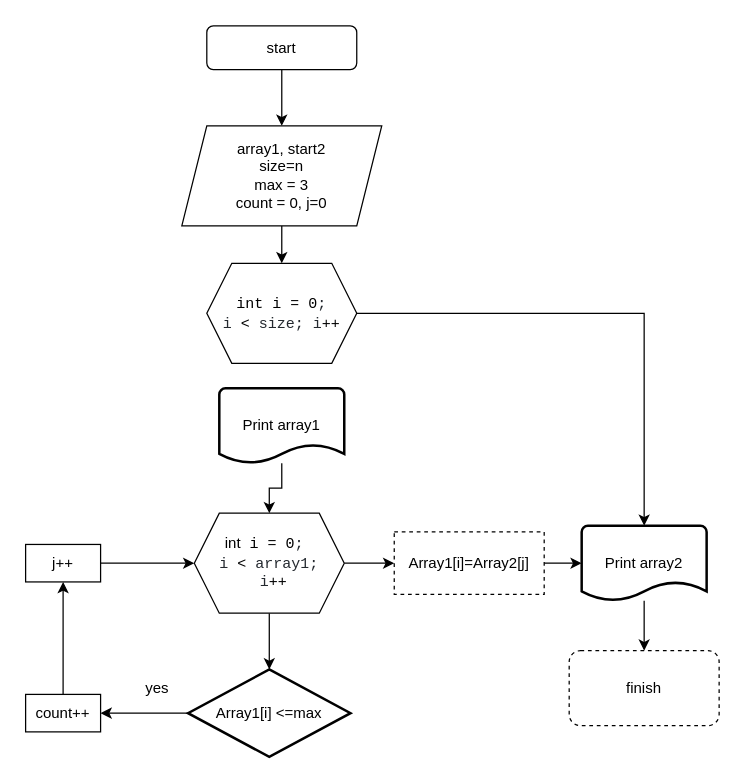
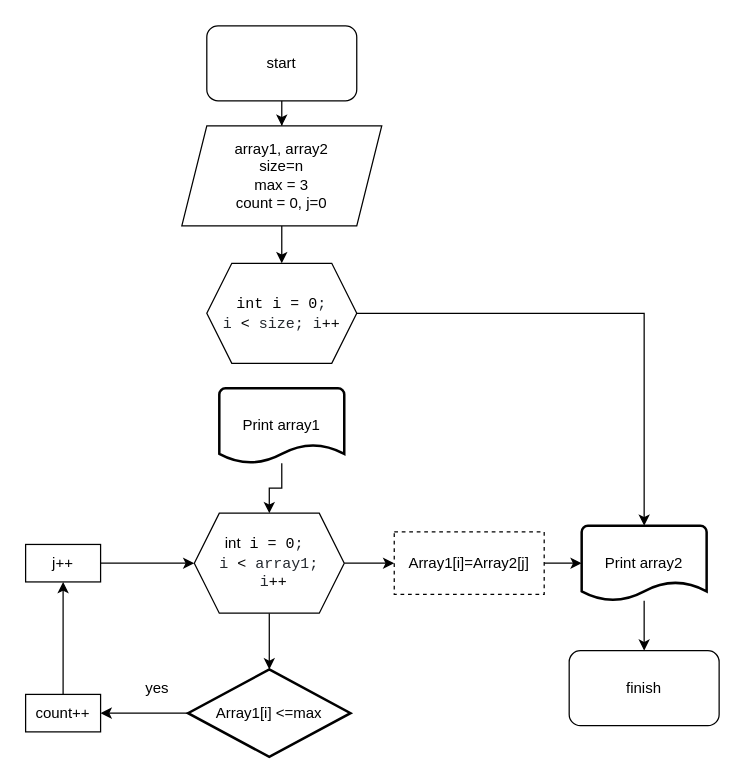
  <mxCell id="0" />
  <mxCell id="1" parent="0" />
  <mxCell id="2" value="" style="edgeStyle=orthogonalEdgeStyle;rounded=0;orthogonalLoop=1;jettySize=auto;html=1;" edge="1" parent="1" source="3" target="5"><mxGeometry relative="1" as="geometry" /></mxCell>
- <mxCell id="3" value="start" style="rounded=1;whiteSpace=wrap;html=1;" vertex="1" parent="1"><mxGeometry x="165" y="20" width="120" height="35" as="geometry" /></mxCell>
+ <mxCell id="3" value="start" style="rounded=1;whiteSpace=wrap;html=1;" vertex="1" parent="1"><mxGeometry x="165" y="20" width="120" height="60" as="geometry" /></mxCell>
  <mxCell id="4" value="" style="edgeStyle=orthogonalEdgeStyle;rounded=0;orthogonalLoop=1;jettySize=auto;html=1;" edge="1" parent="1" source="5" target="7"><mxGeometry relative="1" as="geometry" /></mxCell>
- <mxCell id="5" value="array1, start2&lt;br&gt;size=n&lt;br&gt;max = 3&lt;br&gt;count = 0, j=0" style="shape=parallelogram;perimeter=parallelogramPerimeter;whiteSpace=wrap;html=1;fixedSize=1;" vertex="1" parent="1"><mxGeometry x="145" y="100" width="160" height="80" as="geometry" /></mxCell>
+ <mxCell id="5" value="array1, array2&lt;br&gt;size=n&lt;br&gt;max = 3&lt;br&gt;count = 0, j=0" style="shape=parallelogram;perimeter=parallelogramPerimeter;whiteSpace=wrap;html=1;fixedSize=1;" vertex="1" parent="1"><mxGeometry x="145" y="100" width="160" height="80" as="geometry" /></mxCell>
  <mxCell id="6" value="" style="edgeStyle=orthogonalEdgeStyle;rounded=0;orthogonalLoop=1;jettySize=auto;html=1;" edge="1" parent="1" source="7" target="21"><mxGeometry relative="1" as="geometry" /></mxCell>
  <mxCell id="7" value="&lt;span style=&quot;box-sizing: border-box; color: var(--color-prettylights-syntax-keyword); font-family: ui-monospace, SFMono-Regular, &amp;quot;SF Mono&amp;quot;, Menlo, Consolas, &amp;quot;Liberation Mono&amp;quot;, monospace; text-align: start; background-color: rgb(255, 255, 255);&quot; class=&quot;pl-k&quot;&gt;int&lt;/span&gt;&lt;span style=&quot;color: rgb(36, 41, 47); font-family: ui-monospace, SFMono-Regular, &amp;quot;SF Mono&amp;quot;, Menlo, Consolas, &amp;quot;Liberation Mono&amp;quot;, monospace; text-align: start; background-color: rgb(255, 255, 255);&quot;&gt; &lt;/span&gt;&lt;span style=&quot;box-sizing: border-box; color: var(--color-prettylights-syntax-entity); font-family: ui-monospace, SFMono-Regular, &amp;quot;SF Mono&amp;quot;, Menlo, Consolas, &amp;quot;Liberation Mono&amp;quot;, monospace; text-align: start; background-color: rgb(255, 255, 255);&quot; class=&quot;pl-en&quot;&gt;i&lt;/span&gt;&lt;span style=&quot;color: rgb(36, 41, 47); font-family: ui-monospace, SFMono-Regular, &amp;quot;SF Mono&amp;quot;, Menlo, Consolas, &amp;quot;Liberation Mono&amp;quot;, monospace; text-align: start; background-color: rgb(255, 255, 255);&quot;&gt; &lt;/span&gt;&lt;span style=&quot;box-sizing: border-box; color: var(--color-prettylights-syntax-keyword); font-family: ui-monospace, SFMono-Regular, &amp;quot;SF Mono&amp;quot;, Menlo, Consolas, &amp;quot;Liberation Mono&amp;quot;, monospace; text-align: start; background-color: rgb(255, 255, 255);&quot; class=&quot;pl-k&quot;&gt;=&lt;/span&gt;&lt;span style=&quot;color: rgb(36, 41, 47); font-family: ui-monospace, SFMono-Regular, &amp;quot;SF Mono&amp;quot;, Menlo, Consolas, &amp;quot;Liberation Mono&amp;quot;, monospace; text-align: start; background-color: rgb(255, 255, 255);&quot;&gt; &lt;/span&gt;&lt;span style=&quot;box-sizing: border-box; color: var(--color-prettylights-syntax-constant); font-family: ui-monospace, SFMono-Regular, &amp;quot;SF Mono&amp;quot;, Menlo, Consolas, &amp;quot;Liberation Mono&amp;quot;, monospace; text-align: start; background-color: rgb(255, 255, 255);&quot; class=&quot;pl-c1&quot;&gt;0&lt;/span&gt;&lt;span style=&quot;color: rgb(36, 41, 47); font-family: ui-monospace, SFMono-Regular, &amp;quot;SF Mono&amp;quot;, Menlo, Consolas, &amp;quot;Liberation Mono&amp;quot;, monospace; text-align: start; background-color: rgb(255, 255, 255);&quot;&gt;; &lt;br&gt;&lt;/span&gt;&lt;span style=&quot;box-sizing: border-box; color: rgb(36, 41, 47); font-family: ui-monospace, SFMono-Regular, &amp;quot;SF Mono&amp;quot;, Menlo, Consolas, &amp;quot;Liberation Mono&amp;quot;, monospace; text-align: start; background-color: rgb(255, 255, 255);&quot; class=&quot;pl-smi&quot;&gt;i&lt;/span&gt;&lt;span style=&quot;color: rgb(36, 41, 47); font-family: ui-monospace, SFMono-Regular, &amp;quot;SF Mono&amp;quot;, Menlo, Consolas, &amp;quot;Liberation Mono&amp;quot;, monospace; text-align: start; background-color: rgb(255, 255, 255);&quot;&gt; &lt;/span&gt;&lt;span style=&quot;box-sizing: border-box; color: var(--color-prettylights-syntax-keyword); font-family: ui-monospace, SFMono-Regular, &amp;quot;SF Mono&amp;quot;, Menlo, Consolas, &amp;quot;Liberation Mono&amp;quot;, monospace; text-align: start; background-color: rgb(255, 255, 255);&quot; class=&quot;pl-k&quot;&gt;&amp;lt;&lt;/span&gt;&lt;span style=&quot;color: rgb(36, 41, 47); font-family: ui-monospace, SFMono-Regular, &amp;quot;SF Mono&amp;quot;, Menlo, Consolas, &amp;quot;Liberation Mono&amp;quot;, monospace; text-align: start; background-color: rgb(255, 255, 255);&quot;&gt; &lt;/span&gt;&lt;span style=&quot;box-sizing: border-box; color: rgb(36, 41, 47); font-family: ui-monospace, SFMono-Regular, &amp;quot;SF Mono&amp;quot;, Menlo, Consolas, &amp;quot;Liberation Mono&amp;quot;, monospace; text-align: start; background-color: rgb(255, 255, 255);&quot; class=&quot;pl-smi&quot;&gt;size&lt;/span&gt;&lt;span style=&quot;color: rgb(36, 41, 47); font-family: ui-monospace, SFMono-Regular, &amp;quot;SF Mono&amp;quot;, Menlo, Consolas, &amp;quot;Liberation Mono&amp;quot;, monospace; text-align: start; background-color: rgb(255, 255, 255);&quot;&gt;; &lt;/span&gt;&lt;span style=&quot;box-sizing: border-box; color: rgb(36, 41, 47); font-family: ui-monospace, SFMono-Regular, &amp;quot;SF Mono&amp;quot;, Menlo, Consolas, &amp;quot;Liberation Mono&amp;quot;, monospace; text-align: start; background-color: rgb(255, 255, 255);&quot; class=&quot;pl-smi&quot;&gt;i&lt;/span&gt;&lt;span style=&quot;box-sizing: border-box; color: var(--color-prettylights-syntax-keyword); font-family: ui-monospace, SFMono-Regular, &amp;quot;SF Mono&amp;quot;, Menlo, Consolas, &amp;quot;Liberation Mono&amp;quot;, monospace; text-align: start; background-color: rgb(255, 255, 255);&quot; class=&quot;pl-k&quot;&gt;++&lt;/span&gt;" style="shape=hexagon;perimeter=hexagonPerimeter2;whiteSpace=wrap;html=1;fixedSize=1;" vertex="1" parent="1"><mxGeometry x="165" y="210" width="120" height="80" as="geometry" /></mxCell>
  <mxCell id="8" value="" style="edgeStyle=orthogonalEdgeStyle;rounded=0;orthogonalLoop=1;jettySize=auto;html=1;" edge="1" parent="1" source="9" target="12"><mxGeometry relative="1" as="geometry" /></mxCell>
  <mxCell id="9" value="Print array1" style="strokeWidth=2;html=1;shape=mxgraph.flowchart.document2;whiteSpace=wrap;size=0.25;" vertex="1" parent="1"><mxGeometry x="175" y="310" width="100" height="60" as="geometry" /></mxCell>
  <mxCell id="10" value="" style="edgeStyle=orthogonalEdgeStyle;rounded=0;orthogonalLoop=1;jettySize=auto;html=1;" edge="1" parent="1" source="12" target="19"><mxGeometry relative="1" as="geometry" /></mxCell>
  <mxCell id="11" value="" style="edgeStyle=orthogonalEdgeStyle;rounded=0;orthogonalLoop=1;jettySize=auto;html=1;entryX=0.5;entryY=0;entryDx=0;entryDy=0;entryPerimeter=0;" edge="1" parent="1" source="12" target="14"><mxGeometry relative="1" as="geometry"><Array as="points"><mxPoint x="215" y="510" /><mxPoint x="215" y="510" /></Array></mxGeometry></mxCell>
  <mxCell id="12" value="int&lt;span style=&quot;border-color: var(--border-color); color: rgb(36, 41, 47); font-family: ui-monospace, SFMono-Regular, &amp;quot;SF Mono&amp;quot;, Menlo, Consolas, &amp;quot;Liberation Mono&amp;quot;, monospace; text-align: start; background-color: rgb(255, 255, 255);&quot;&gt;&amp;nbsp;&lt;/span&gt;&lt;span style=&quot;border-color: var(--border-color); color: var(--color-prettylights-syntax-entity); box-sizing: border-box; font-family: ui-monospace, SFMono-Regular, &amp;quot;SF Mono&amp;quot;, Menlo, Consolas, &amp;quot;Liberation Mono&amp;quot;, monospace; text-align: start; background-color: rgb(255, 255, 255);&quot; class=&quot;pl-en&quot;&gt;i&lt;/span&gt;&lt;span style=&quot;border-color: var(--border-color); color: rgb(36, 41, 47); font-family: ui-monospace, SFMono-Regular, &amp;quot;SF Mono&amp;quot;, Menlo, Consolas, &amp;quot;Liberation Mono&amp;quot;, monospace; text-align: start; background-color: rgb(255, 255, 255);&quot;&gt;&amp;nbsp;&lt;/span&gt;&lt;span style=&quot;border-color: var(--border-color); color: var(--color-prettylights-syntax-keyword); box-sizing: border-box; font-family: ui-monospace, SFMono-Regular, &amp;quot;SF Mono&amp;quot;, Menlo, Consolas, &amp;quot;Liberation Mono&amp;quot;, monospace; text-align: start; background-color: rgb(255, 255, 255);&quot; class=&quot;pl-k&quot;&gt;=&lt;/span&gt;&lt;span style=&quot;border-color: var(--border-color); color: rgb(36, 41, 47); font-family: ui-monospace, SFMono-Regular, &amp;quot;SF Mono&amp;quot;, Menlo, Consolas, &amp;quot;Liberation Mono&amp;quot;, monospace; text-align: start; background-color: rgb(255, 255, 255);&quot;&gt;&amp;nbsp;&lt;/span&gt;&lt;span style=&quot;border-color: var(--border-color); color: var(--color-prettylights-syntax-constant); box-sizing: border-box; font-family: ui-monospace, SFMono-Regular, &amp;quot;SF Mono&amp;quot;, Menlo, Consolas, &amp;quot;Liberation Mono&amp;quot;, monospace; text-align: start; background-color: rgb(255, 255, 255);&quot; class=&quot;pl-c1&quot;&gt;0&lt;/span&gt;&lt;span style=&quot;border-color: var(--border-color); color: rgb(36, 41, 47); font-family: ui-monospace, SFMono-Regular, &amp;quot;SF Mono&amp;quot;, Menlo, Consolas, &amp;quot;Liberation Mono&amp;quot;, monospace; text-align: start; background-color: rgb(255, 255, 255);&quot;&gt;;&amp;nbsp;&lt;br&gt;&lt;/span&gt;&lt;span style=&quot;border-color: var(--border-color); box-sizing: border-box; color: rgb(36, 41, 47); font-family: ui-monospace, SFMono-Regular, &amp;quot;SF Mono&amp;quot;, Menlo, Consolas, &amp;quot;Liberation Mono&amp;quot;, monospace; text-align: start; background-color: rgb(255, 255, 255);&quot; class=&quot;pl-smi&quot;&gt;i&lt;/span&gt;&lt;span style=&quot;border-color: var(--border-color); color: rgb(36, 41, 47); font-family: ui-monospace, SFMono-Regular, &amp;quot;SF Mono&amp;quot;, Menlo, Consolas, &amp;quot;Liberation Mono&amp;quot;, monospace; text-align: start; background-color: rgb(255, 255, 255);&quot;&gt;&amp;nbsp;&lt;/span&gt;&lt;span style=&quot;border-color: var(--border-color); color: var(--color-prettylights-syntax-keyword); box-sizing: border-box; font-family: ui-monospace, SFMono-Regular, &amp;quot;SF Mono&amp;quot;, Menlo, Consolas, &amp;quot;Liberation Mono&amp;quot;, monospace; text-align: start; background-color: rgb(255, 255, 255);&quot; class=&quot;pl-k&quot;&gt;&amp;lt;&lt;/span&gt;&lt;span style=&quot;border-color: var(--border-color); color: rgb(36, 41, 47); font-family: ui-monospace, SFMono-Regular, &amp;quot;SF Mono&amp;quot;, Menlo, Consolas, &amp;quot;Liberation Mono&amp;quot;, monospace; text-align: start; background-color: rgb(255, 255, 255);&quot;&gt;&amp;nbsp;&lt;/span&gt;&lt;span style=&quot;border-color: var(--border-color); box-sizing: border-box; color: rgb(36, 41, 47); font-family: ui-monospace, SFMono-Regular, &amp;quot;SF Mono&amp;quot;, Menlo, Consolas, &amp;quot;Liberation Mono&amp;quot;, monospace; text-align: start; background-color: rgb(255, 255, 255);&quot; class=&quot;pl-smi&quot;&gt;array1&lt;/span&gt;&lt;span style=&quot;border-color: var(--border-color); color: rgb(36, 41, 47); font-family: ui-monospace, SFMono-Regular, &amp;quot;SF Mono&amp;quot;, Menlo, Consolas, &amp;quot;Liberation Mono&amp;quot;, monospace; text-align: start; background-color: rgb(255, 255, 255);&quot;&gt;;&lt;br&gt;&amp;nbsp;&lt;/span&gt;&lt;span style=&quot;border-color: var(--border-color); box-sizing: border-box; color: rgb(36, 41, 47); font-family: ui-monospace, SFMono-Regular, &amp;quot;SF Mono&amp;quot;, Menlo, Consolas, &amp;quot;Liberation Mono&amp;quot;, monospace; text-align: start; background-color: rgb(255, 255, 255);&quot; class=&quot;pl-smi&quot;&gt;i&lt;/span&gt;&lt;span style=&quot;border-color: var(--border-color); color: var(--color-prettylights-syntax-keyword); box-sizing: border-box; font-family: ui-monospace, SFMono-Regular, &amp;quot;SF Mono&amp;quot;, Menlo, Consolas, &amp;quot;Liberation Mono&amp;quot;, monospace; text-align: start; background-color: rgb(255, 255, 255);&quot; class=&quot;pl-k&quot;&gt;++&lt;/span&gt;" style="shape=hexagon;perimeter=hexagonPerimeter2;whiteSpace=wrap;html=1;fixedSize=1;" vertex="1" parent="1"><mxGeometry x="155" y="410" width="120" height="80" as="geometry" /></mxCell>
  <mxCell id="13" value="" style="edgeStyle=orthogonalEdgeStyle;rounded=0;orthogonalLoop=1;jettySize=auto;html=1;" edge="1" parent="1" source="14" target="16"><mxGeometry relative="1" as="geometry" /></mxCell>
  <mxCell id="14" value="Array1[i] &amp;lt;=max" style="strokeWidth=2;html=1;shape=mxgraph.flowchart.decision;whiteSpace=wrap;" vertex="1" parent="1"><mxGeometry x="150" y="535" width="130" height="70" as="geometry" /></mxCell>
  <mxCell id="15" value="" style="edgeStyle=orthogonalEdgeStyle;rounded=0;orthogonalLoop=1;jettySize=auto;html=1;" edge="1" parent="1" source="16" target="23"><mxGeometry relative="1" as="geometry" /></mxCell>
  <mxCell id="16" value="count++" style="rounded=0;whiteSpace=wrap;html=1;" vertex="1" parent="1"><mxGeometry x="20" y="555" width="60" height="30" as="geometry" /></mxCell>
  <mxCell id="17" value="yes" style="text;html=1;align=center;verticalAlign=middle;resizable=0;points=[];autosize=1;strokeColor=none;fillColor=none;" vertex="1" parent="1"><mxGeometry x="105" y="535" width="40" height="30" as="geometry" /></mxCell>
  <mxCell id="18" value="" style="edgeStyle=orthogonalEdgeStyle;rounded=0;orthogonalLoop=1;jettySize=auto;html=1;" edge="1" parent="1" source="19" target="21"><mxGeometry relative="1" as="geometry" /></mxCell>
  <mxCell id="19" value="Array1[i]=Array2[j]" style="rounded=0;whiteSpace=wrap;html=1;dashed=1;" vertex="1" parent="1"><mxGeometry x="315" y="425" width="120" height="50" as="geometry" /></mxCell>
  <mxCell id="20" value="" style="edgeStyle=orthogonalEdgeStyle;rounded=0;orthogonalLoop=1;jettySize=auto;html=1;" edge="1" parent="1" source="21" target="24"><mxGeometry relative="1" as="geometry" /></mxCell>
  <mxCell id="21" value="Print array2" style="strokeWidth=2;html=1;shape=mxgraph.flowchart.document2;whiteSpace=wrap;size=0.25;" vertex="1" parent="1"><mxGeometry x="465" y="420" width="100" height="60" as="geometry" /></mxCell>
  <mxCell id="22" value="" style="edgeStyle=orthogonalEdgeStyle;rounded=0;orthogonalLoop=1;jettySize=auto;html=1;" edge="1" parent="1" source="23" target="12"><mxGeometry relative="1" as="geometry" /></mxCell>
  <mxCell id="23" value="j++" style="rounded=0;whiteSpace=wrap;html=1;" vertex="1" parent="1"><mxGeometry x="20" y="435" width="60" height="30" as="geometry" /></mxCell>
- <mxCell id="24" value="finish" style="rounded=1;whiteSpace=wrap;html=1;dashed=1;" vertex="1" parent="1"><mxGeometry x="455" y="520" width="120" height="60" as="geometry" /></mxCell>
+ <mxCell id="24" value="finish" style="rounded=1;whiteSpace=wrap;html=1;" vertex="1" parent="1"><mxGeometry x="455" y="520" width="120" height="60" as="geometry" /></mxCell>
